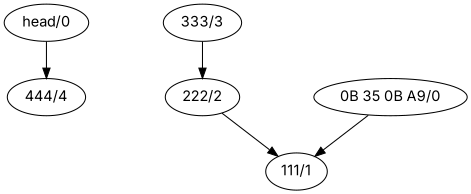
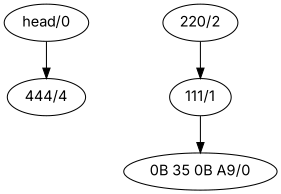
  digraph {
    fontname=Inter
    nodesep=1.0
    node [fontname=Inter]
    edge [fontname=Inter]
    n1 [label="head/0"]
    n2 [label="444/4"]
-   n3 [label="333/3"]
-   n4 [label="222/2"]
+   n4 [label="220/2"]
    n5 [label="111/1"]
    n6 [label="0B 35 0B A9/0"]
    n1 -> n2
-   n3 -> n4
    n4 -> n5
-   n6 -> n5
+   n5 -> n6
  }
